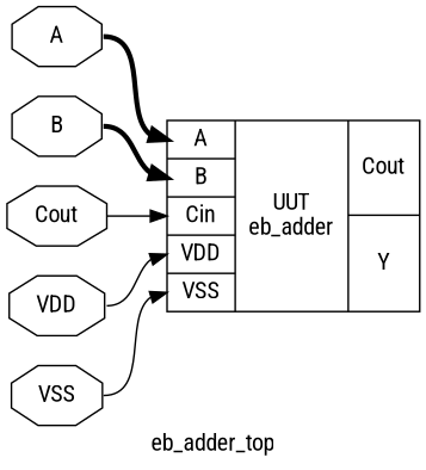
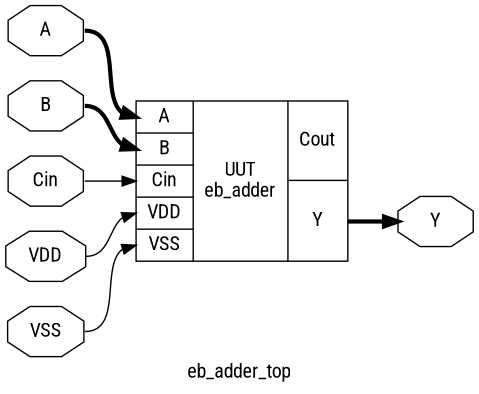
  digraph {
    fontname="Roboto Condensed"
    label=eb_adder_top
    rankdir=LR
    remincross=true
    node [color=black fontcolor=black fontname="Roboto Condensed" shape=octagon]
    edge [color=black fontcolor=black fontname="Roboto Condensed" tailport=e]
    n1 [label=A]
    n2 [label="{{<p1> A|<p2> B|<p3> Cin|<p5> VDD|<p6> VSS}|UUT\neb_adder|{<p4> Cout|<p7> Y}}" shape=record color="" fontcolor=""]
+   n3 [label=Y]
    n4 [label=B]
-   n5 [label=Cout]
+   n5 [label=Cin]
    n6 [label=VDD]
    n7 [label=VSS]
    n1 -> n2 [headport="p1:w" style="setlinewidth(3)"]
+   n2 -> n3 [headport=w style="setlinewidth(3)" tailport="p7:e"]
    n4 -> n2 [headport="p2:w" style="setlinewidth(3)"]
    n5 -> n2 [headport="p3:w"]
    n6 -> n2 [headport="p5:w"]
    n7 -> n2 [headport="p6:w"]
  }
